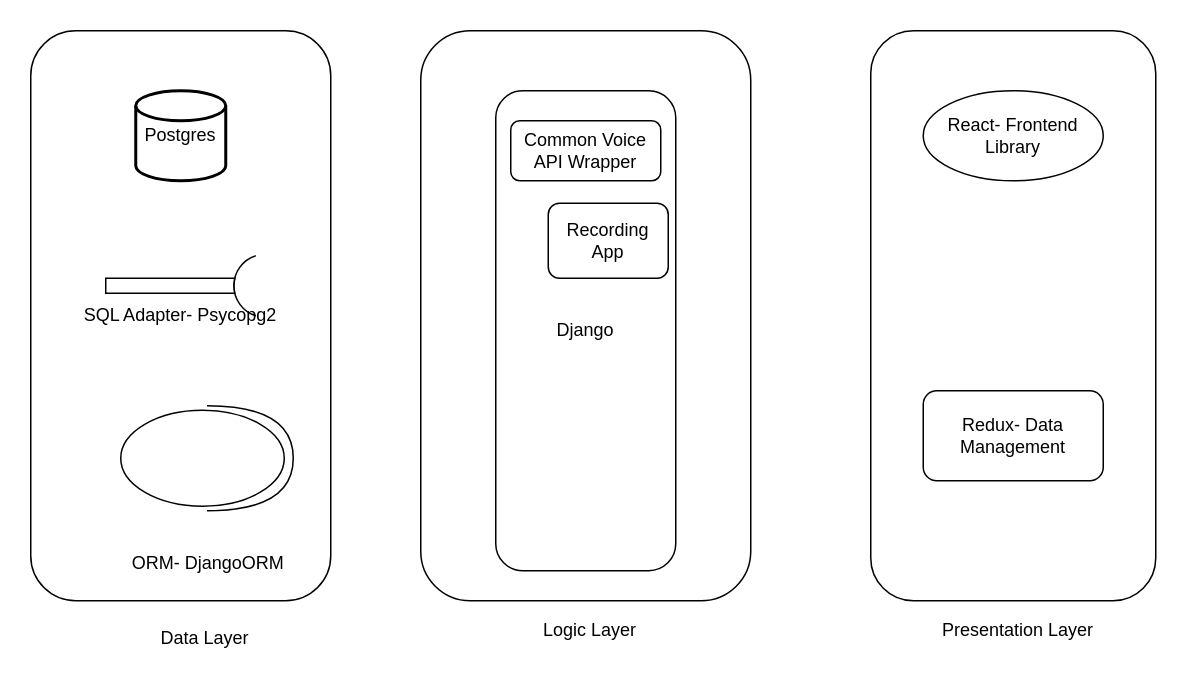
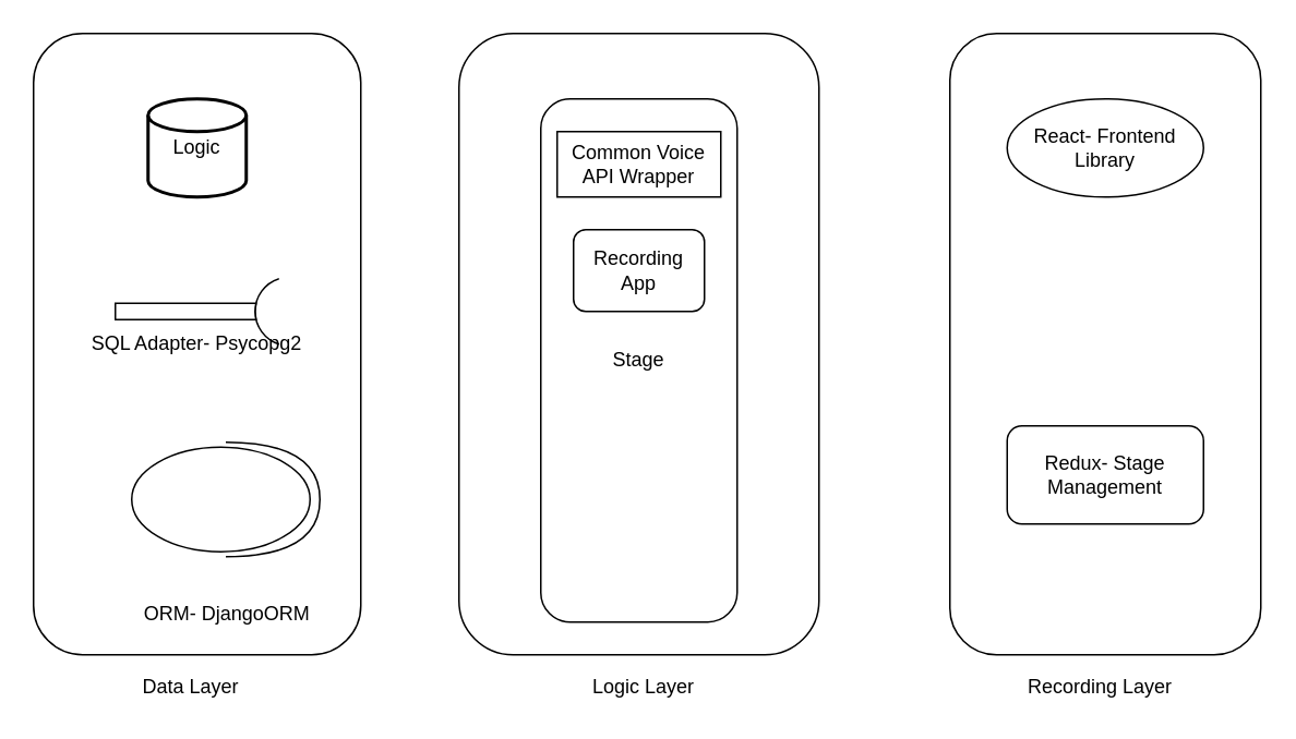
  <mxCell id="0" />
  <mxCell id="1" parent="0" />
  <mxCell id="2" value="SQL Adapter- Psycopg2" style="rounded=1;whiteSpace=wrap;html=1;fillColor=none;direction=south;" vertex="1" parent="1"><mxGeometry x="20" y="20" width="200" height="380" as="geometry" /></mxCell>
- <mxCell id="3" value="Data Layer" style="text;html=1;resizable=0;points=[];autosize=1;align=left;verticalAlign=top;spacingTop=-4;" vertex="1" parent="1"><mxGeometry x="105" y="415" width="70" height="20" as="geometry" /></mxCell>
- <mxCell id="4" value="Postgres" style="strokeWidth=2;html=1;shape=mxgraph.flowchart.database;whiteSpace=wrap;fillColor=none;" vertex="1" parent="1"><mxGeometry x="90" y="60" width="60" height="60" as="geometry" /></mxCell>
+ <mxCell id="3" value="Data Layer" style="text;html=1;resizable=0;points=[];autosize=1;align=left;verticalAlign=top;spacingTop=-4;" vertex="1" parent="1"><mxGeometry x="85" y="410" width="70" height="20" as="geometry" /></mxCell>
+ <mxCell id="4" value="Logic" style="strokeWidth=2;html=1;shape=mxgraph.flowchart.database;whiteSpace=wrap;fillColor=none;" vertex="1" parent="1"><mxGeometry x="90" y="60" width="60" height="60" as="geometry" /></mxCell>
  <mxCell id="5" value="" style="pointerEvents=1;verticalLabelPosition=bottom;shadow=0;dashed=0;align=center;fillColor=#ffffff;html=1;verticalAlign=top;strokeWidth=1;shape=mxgraph.electrical.miscellaneous.adapter" vertex="1" parent="1"><mxGeometry x="70" y="170" width="100" height="40" as="geometry" /></mxCell>
  <mxCell id="6" value="ORM- DjangoORM" style="shape=providedRequiredInterface;html=1;verticalLabelPosition=bottom;fillColor=none;" vertex="1" parent="1"><mxGeometry x="80" y="270" width="115" height="70" as="geometry" /></mxCell>
  <mxCell id="7" value="" style="rounded=1;whiteSpace=wrap;html=1;fillColor=none;direction=south;" vertex="1" parent="1"><mxGeometry x="280" y="20" width="220" height="380" as="geometry" /></mxCell>
  <mxCell id="8" value="Logic Layer" style="text;html=1;resizable=0;points=[];autosize=1;align=left;verticalAlign=top;spacingTop=-4;" vertex="1" parent="1"><mxGeometry x="360" y="410" width="80" height="20" as="geometry" /></mxCell>
- <mxCell id="9" value="Django" style="rounded=1;whiteSpace=wrap;html=1;fillColor=none;" vertex="1" parent="1"><mxGeometry x="330" y="60" width="120" height="320" as="geometry" /></mxCell>
- <mxCell id="10" value="Recording App" style="rounded=1;whiteSpace=wrap;html=1;fillColor=none;" vertex="1" parent="1"><mxGeometry x="365" y="135" width="80" height="50" as="geometry" /></mxCell>
- <mxCell id="11" value="&lt;div&gt;Common Voice API Wrapper&lt;/div&gt;" style="rounded=1;whiteSpace=wrap;html=1;fillColor=none;" vertex="1" parent="1"><mxGeometry x="340" y="80" width="100" height="40" as="geometry" /></mxCell>
+ <mxCell id="9" value="Stage" style="rounded=1;whiteSpace=wrap;html=1;fillColor=none;" vertex="1" parent="1"><mxGeometry x="330" y="60" width="120" height="320" as="geometry" /></mxCell>
+ <mxCell id="10" value="Recording App" style="rounded=1;whiteSpace=wrap;html=1;fillColor=none;" vertex="1" parent="1"><mxGeometry x="350" y="140" width="80" height="50" as="geometry" /></mxCell>
+ <mxCell id="11" value="&lt;div&gt;Common Voice API Wrapper&lt;/div&gt;" style="whiteSpace=wrap;html=1;fillColor=none;rounded=0;" vertex="1" parent="1"><mxGeometry x="340" y="80" width="100" height="40" as="geometry" /></mxCell>
  <mxCell id="12" value="" style="rounded=1;whiteSpace=wrap;html=1;fillColor=none;direction=south;" vertex="1" parent="1"><mxGeometry x="580" y="20" width="190" height="380" as="geometry" /></mxCell>
- <mxCell id="13" value="Presentation Layer" style="text;html=1;resizable=0;points=[];autosize=1;align=left;verticalAlign=top;spacingTop=-4;" vertex="1" parent="1"><mxGeometry x="626" y="410" width="120" height="20" as="geometry" /></mxCell>
+ <mxCell id="13" value="Recording Layer" style="text;html=1;resizable=0;points=[];autosize=1;align=left;verticalAlign=top;spacingTop=-4;" vertex="1" parent="1"><mxGeometry x="626" y="410" width="120" height="20" as="geometry" /></mxCell>
  <mxCell id="14" value="React- Frontend Library" style="ellipse;whiteSpace=wrap;html=1;fillColor=none;" vertex="1" parent="1"><mxGeometry x="615" y="60" width="120" height="60" as="geometry" /></mxCell>
- <mxCell id="15" value="Redux- Data Management" style="rounded=1;whiteSpace=wrap;html=1;fillColor=none;" vertex="1" parent="1"><mxGeometry x="615" y="260" width="120" height="60" as="geometry" /></mxCell>
+ <mxCell id="15" value="Redux- Stage Management" style="rounded=1;whiteSpace=wrap;html=1;fillColor=none;" vertex="1" parent="1"><mxGeometry x="615" y="260" width="120" height="60" as="geometry" /></mxCell>
